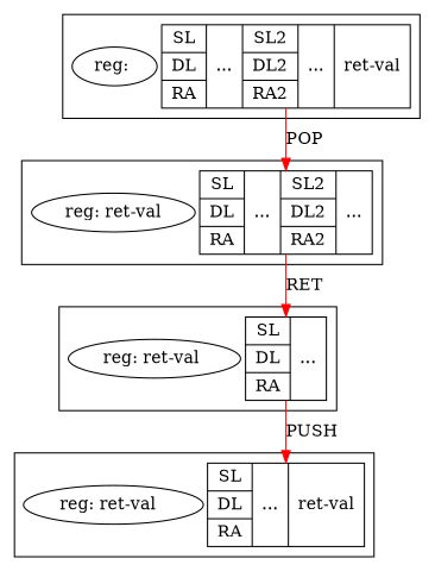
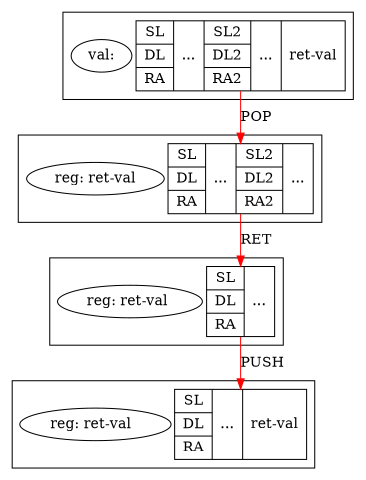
  digraph {
    nodesep=.05
    rankdir=TB
    node [shape=record]
    edge [color=red]
    n1 [height=.1 label="{SL|DL|RA}|...|{SL2|DL2|RA2}|..." width=.1]
    "reg: ret-val" [height=.1 shape=ellipse width=.1]
    n3 [height=.1 label="{SL|DL|RA}|...|{SL2|DL2|RA2}|...|ret-val" width=.1]
-   "reg: " [height=.1 shape=ellipse width=.1]
+   "reg: " [height=.1 shape=ellipse width=.1 label="val:"]
    n5 [height=.1 label="{SL|DL|RA}|..." width=.1]
    "reg: ret-val " [height=.1 shape=ellipse width=.1]
    n7 [height=.1 label="{SL|DL|RA}|...|ret-val" width=.1]
    "reg: ret-val  " [height=.1 shape=ellipse width=.1]
    subgraph cluster_1 {
      n1
      "reg: ret-val"
    }
    subgraph cluster_2 {
      n3
      "reg: "
    }
    subgraph cluster_3 {
      n5
      "reg: ret-val "
    }
    subgraph cluster_4 {
      n7
      "reg: ret-val  "
    }
    n1 -> n5 [label=RET]
    n3 -> n1 [label=POP]
    n5 -> n7 [label=PUSH]
  }
